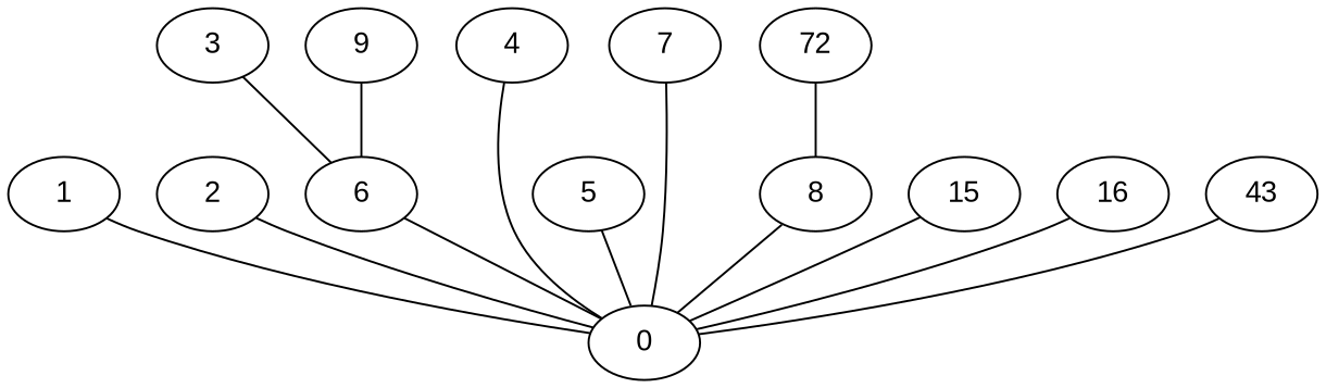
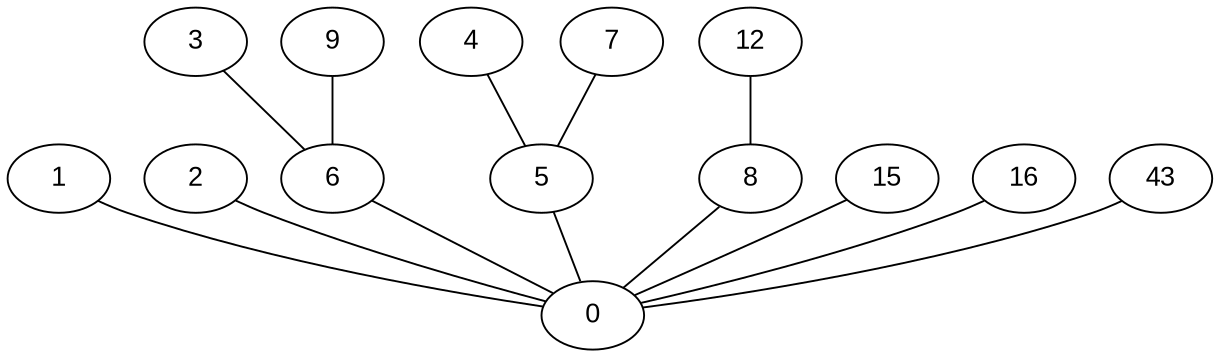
  graph {
    fontname="Liberation Sans"
    node [fontname="Liberation Sans"]
    edge [fontname="Liberation Sans"]
    1
    0
    2
    3
    6
    4
    5
    7
    8
    9
    n11 [label=15]
    n12 [label=16]
-   12 [label=72]
+   12
    n14 [label=43]
    1 -- 0
    2 -- 0
    3 -- 6
    6 -- 0
-   4 -- 0
+   4 -- 5
    5 -- 0
-   7 -- 0
+   7 -- 5
    8 -- 0
    9 -- 6
    n11 -- 0
    n12 -- 0
    12 -- 8
    n14 -- 0
  }
